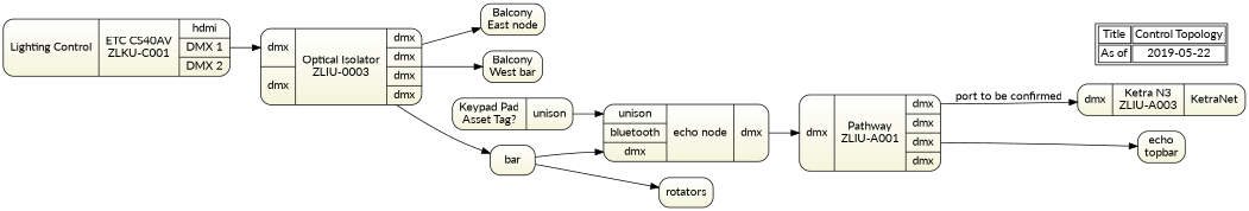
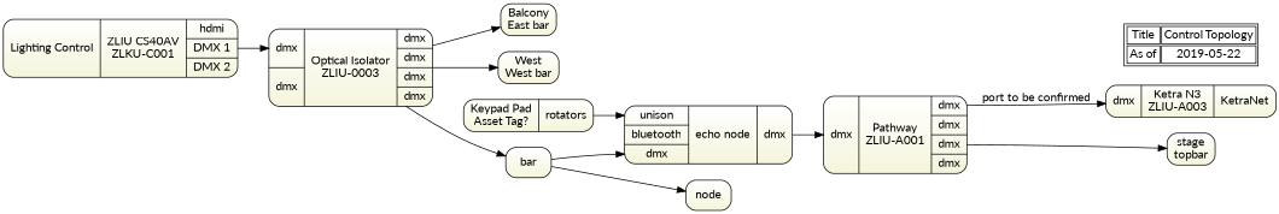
  digraph {
    fontname=Lato
    fontsize=10
    rankdir=LR
    node [fillcolor="white:beige" fontname=Lato gradientangle=270 shape=Mrecord style=filled]
    edge [fontname=Lato]
    n1 [label="{<i>dmx|Ketra N3\nZLIU-A003|<o>KetraNet}"]
    n2 [fillcolor=white label=<<table> <tr><td>Title</td>     <td>Control Topology</td> </tr>     <tr><td>As of</td>     <td>2019-05-22</td> </tr>     </table>> shape=plaintext]
-   n3 [label="{Lighting Control|ETC CS40AV\nZLKU-C001|{<hdmi>hdmi|<dmx1>DMX 1|<dmx2>DMX 2}}"]
+   n3 [label="{Lighting Control|ZLIU CS40AV\nZLKU-C001|{<hdmi>hdmi|<dmx1>DMX 1|<dmx2>DMX 2}}"]
    n4 [label="{{<i1>dmx|<i2>dmx}|Optical Isolator\nZLIU-0003|{<o1>dmx|<o2>dmx|<o3>dmx|<o4>dmx}}"]
-   n5 [label="Balcony\nEast node"]
-   n6 [label="Balcony\nWest bar"]
+   n5 [label="Balcony\nEast bar"]
+   n6 [label="West\nWest bar"]
    n7 [label=bar]
-   n8 [label="{Keypad Pad\nAsset Tag?|<p>unison}"]
+   n8 [label="{Keypad Pad\nAsset Tag?|<p>rotators}"]
    n9 [label="{{<p>unison|<bt>bluetooth|<dmx>dmx}|echo node|dmx}"]
    n10 [label="{<i>dmx|Pathway\nZLIU-A001|{<o1>dmx|<o2>dmx|<o3>dmx|<o4>dmx}}"]
-   n11 [label="echo\ntopbar"]
-   rotators
+   n11 [label="stage\ntopbar"]
+   rotators [label="node"]
    subgraph sub_1 {
      rank=same
      n1
      n2
    }
    n3 -> n4 [headport=i1 tailport=dmx1]
    n4 -> n5
    n4 -> n6
    n4 -> n7
    n7 -> n9 [headport=dmx tailport=o1]
    n7 -> rotators
    n8 -> n9 [headport=p tailport=p]
    n9 -> n10
    n10 -> n1 [label="port to be confirmed" tailport=o1]
    n10 -> n11 [tailport=o3]
  }
